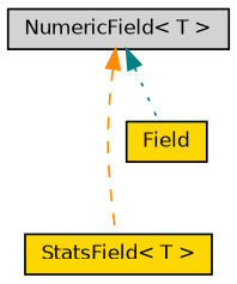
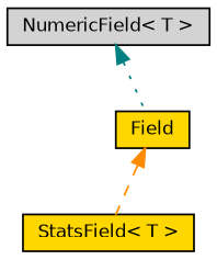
  digraph {
    node [color=black fillcolor=gold fontname=Helvetica fontsize=10 shape=record style=filled]
    edge [dir=back fontname=Helvetica fontsize=10 labelfontname=Helvetica labelfontsize=10]
    n1 [fontcolor=black height=0.2 label="StatsField\< T \>" width=0.4]
    n2 [fillcolor=lightgrey height=0.2 label="NumericField\< T \>" width=0.4]
    n3 [height=0.2 label=Field width=0.4]
-   n2 -> n1 [color=darkorange style=dashed]
+   n3 -> n1 [color=darkorange style=dashed]
    n2 -> n3 [color=teal style=dotted]
  }
